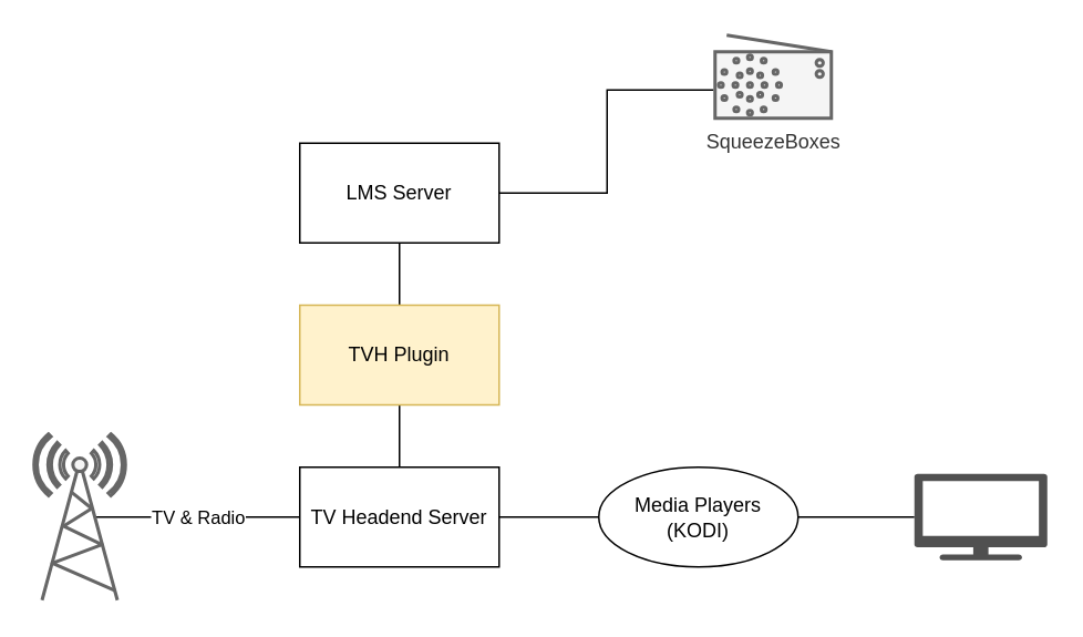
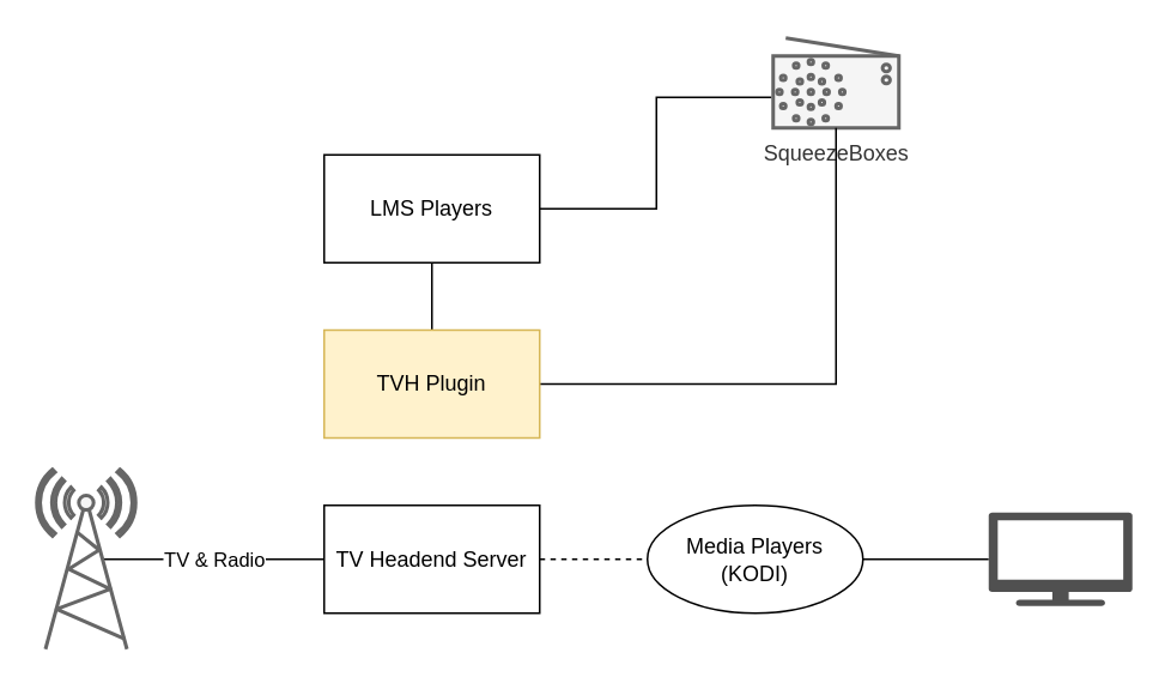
  <mxCell id="0" />
  <mxCell id="1" parent="0" />
  <mxCell id="2" style="edgeStyle=orthogonalEdgeStyle;rounded=0;orthogonalLoop=1;jettySize=auto;html=1;exitX=1;exitY=0.5;exitDx=0;exitDy=0;entryX=-0.014;entryY=0.66;entryDx=0;entryDy=0;entryPerimeter=0;endArrow=none;endFill=0;" edge="1" parent="1" source="3" target="9"><mxGeometry relative="1" as="geometry" /></mxCell>
- <mxCell id="3" value="LMS Server" style="rounded=0;whiteSpace=wrap;html=1;" vertex="1" parent="1"><mxGeometry x="180" y="85.5" width="120" height="60" as="geometry" /></mxCell>
- <mxCell id="4" style="edgeStyle=orthogonalEdgeStyle;rounded=0;orthogonalLoop=1;jettySize=auto;html=1;exitX=1;exitY=0.5;exitDx=0;exitDy=0;endArrow=none;endFill=0;" edge="1" parent="1" source="5" target="7"><mxGeometry relative="1" as="geometry" /></mxCell>
+ <mxCell id="3" value="LMS Players" style="rounded=0;whiteSpace=wrap;html=1;" vertex="1" parent="1"><mxGeometry x="180" y="85.5" width="120" height="60" as="geometry" /></mxCell>
+ <mxCell id="4" style="edgeStyle=orthogonalEdgeStyle;rounded=0;orthogonalLoop=1;jettySize=auto;html=1;exitX=1;exitY=0.5;exitDx=0;exitDy=0;endArrow=none;endFill=0;dashed=1;" edge="1" parent="1" source="5" target="7"><mxGeometry relative="1" as="geometry" /></mxCell>
  <mxCell id="5" value="TV Headend Server" style="rounded=0;whiteSpace=wrap;html=1;" vertex="1" parent="1"><mxGeometry x="180" y="280.5" width="120" height="60" as="geometry" /></mxCell>
  <mxCell id="6" style="edgeStyle=orthogonalEdgeStyle;rounded=0;orthogonalLoop=1;jettySize=auto;html=1;exitX=1;exitY=0.5;exitDx=0;exitDy=0;endArrow=none;endFill=0;" edge="1" parent="1" source="7" target="8"><mxGeometry relative="1" as="geometry" /></mxCell>
  <mxCell id="7" value="Media Players&lt;br&gt;(KODI)&lt;br&gt;" style="ellipse;whiteSpace=wrap;html=1;" vertex="1" parent="1"><mxGeometry x="360" y="280.5" width="120" height="60" as="geometry" /></mxCell>
  <mxCell id="8" value="" style="pointerEvents=1;shadow=0;dashed=0;html=1;strokeColor=none;fillColor=#505050;labelPosition=center;verticalLabelPosition=bottom;verticalAlign=top;outlineConnect=0;align=center;shape=mxgraph.office.devices.tv;" vertex="1" parent="1"><mxGeometry x="550" y="284.5" width="80" height="52" as="geometry" /></mxCell>
  <mxCell id="9" value="SqueezeBoxes" style="html=1;verticalLabelPosition=bottom;align=center;labelBackgroundColor=#ffffff;verticalAlign=top;strokeWidth=2;strokeColor=#666666;fillColor=#f5f5f5;shadow=0;dashed=0;shape=mxgraph.ios7.icons.radio;fontColor=#333333;" vertex="1" parent="1"><mxGeometry x="430" y="20.5" width="70" height="50" as="geometry" /></mxCell>
  <mxCell id="10" value="TV &amp;amp; Radio&lt;br&gt;" style="edgeStyle=orthogonalEdgeStyle;rounded=0;orthogonalLoop=1;jettySize=auto;html=1;exitX=0.67;exitY=0.5;exitDx=0;exitDy=0;exitPerimeter=0;endArrow=none;endFill=0;" edge="1" parent="1" source="11" target="5"><mxGeometry relative="1" as="geometry" /></mxCell>
  <mxCell id="11" value="" style="fontColor=#333333;verticalAlign=top;verticalLabelPosition=bottom;labelPosition=center;align=center;html=1;outlineConnect=0;fillColor=#f5f5f5;strokeColor=#666666;gradientDirection=north;strokeWidth=2;shape=mxgraph.networks.radio_tower;" vertex="1" parent="1"><mxGeometry x="20" y="260.5" width="55" height="100" as="geometry" /></mxCell>
- <mxCell id="12" value="" style="edgeStyle=orthogonalEdgeStyle;rounded=0;orthogonalLoop=1;jettySize=auto;html=1;endArrow=none;endFill=0;" edge="1" parent="1" source="14" target="5"><mxGeometry relative="1" as="geometry" /></mxCell>
+ <mxCell id="12" value="" style="edgeStyle=orthogonalEdgeStyle;rounded=0;orthogonalLoop=1;jettySize=auto;html=1;endArrow=none;endFill=0;" edge="1" parent="1" source="14" target="9"><mxGeometry relative="1" as="geometry" /></mxCell>
  <mxCell id="13" value="" style="edgeStyle=orthogonalEdgeStyle;rounded=0;orthogonalLoop=1;jettySize=auto;html=1;startArrow=none;startFill=0;endArrow=none;endFill=0;" edge="1" parent="1" source="14" target="3"><mxGeometry relative="1" as="geometry" /></mxCell>
  <mxCell id="14" value="TVH Plugin" style="rounded=0;whiteSpace=wrap;html=1;fillColor=#fff2cc;strokeColor=#d6b656;" vertex="1" parent="1"><mxGeometry x="180" y="183" width="120" height="60" as="geometry" /></mxCell>
